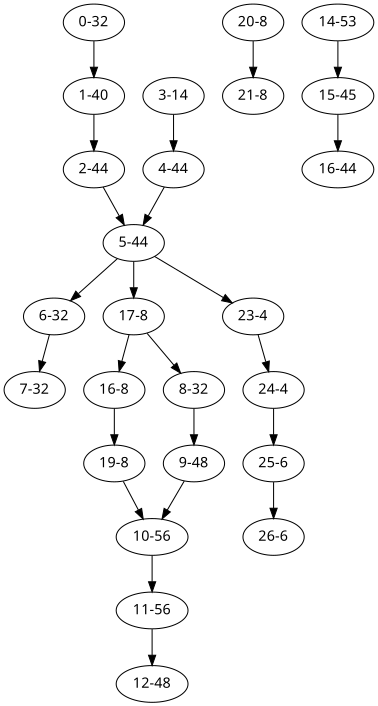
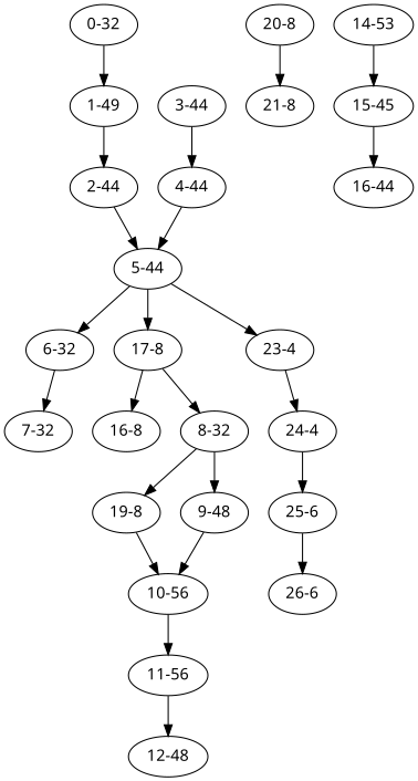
  digraph {
    fontname="Noto Sans"
    node [fontname="Noto Sans"]
    edge [fontname="Noto Sans"]
    "0-32"
-   "1-40"
+   "1-40" [label="1-49"]
    "2-44"
    "5-44"
-   "3-44" [label="3-14"]
+   "3-44"
    "4-44"
    "6-32"
    "17-8"
    "23-4"
    "7-32"
    n11 [label="16-8"]
    "8-32"
    "24-4"
    "19-8"
    "25-6"
    "9-48"
    "10-56"
    "11-56"
    "12-48"
    "20-8"
    "21-8"
    "14-53"
    "15-45"
    "16-44"
    "26-6"
    "0-32" -> "1-40"
    "1-40" -> "2-44"
    "2-44" -> "5-44"
    "5-44" -> "6-32"
    "5-44" -> "17-8"
    "5-44" -> "23-4"
    "3-44" -> "4-44"
    "4-44" -> "5-44"
    "6-32" -> "7-32"
    "17-8" -> n11
    "17-8" -> "8-32"
    "23-4" -> "24-4"
-   n11 -> "19-8"
+   "8-32" -> "19-8"
    "8-32" -> "9-48"
    "24-4" -> "25-6"
    "19-8" -> "10-56"
    "25-6" -> "26-6"
    "9-48" -> "10-56"
    "10-56" -> "11-56"
    "11-56" -> "12-48"
    "20-8" -> "21-8"
    "14-53" -> "15-45"
    "15-45" -> "16-44"
  }
